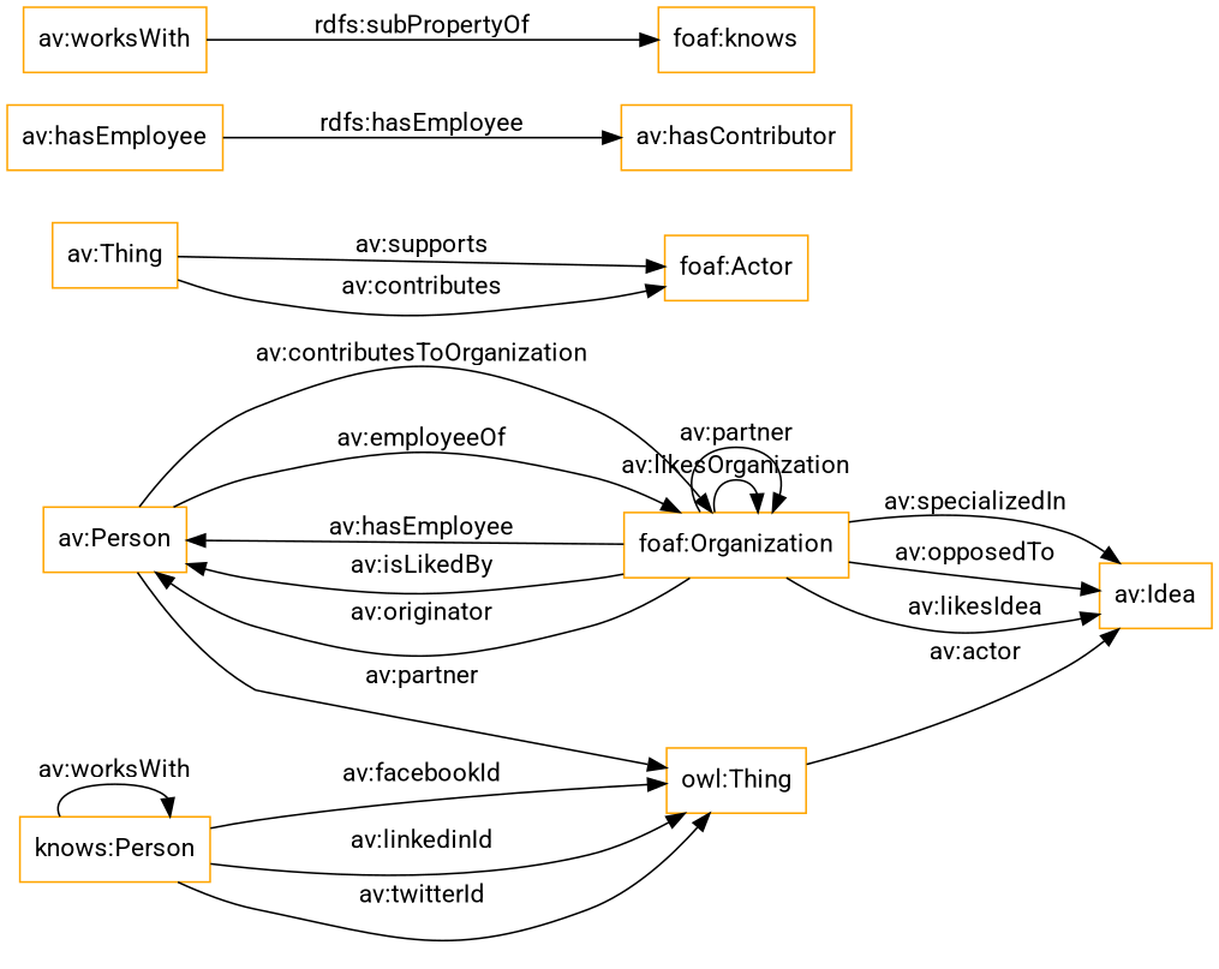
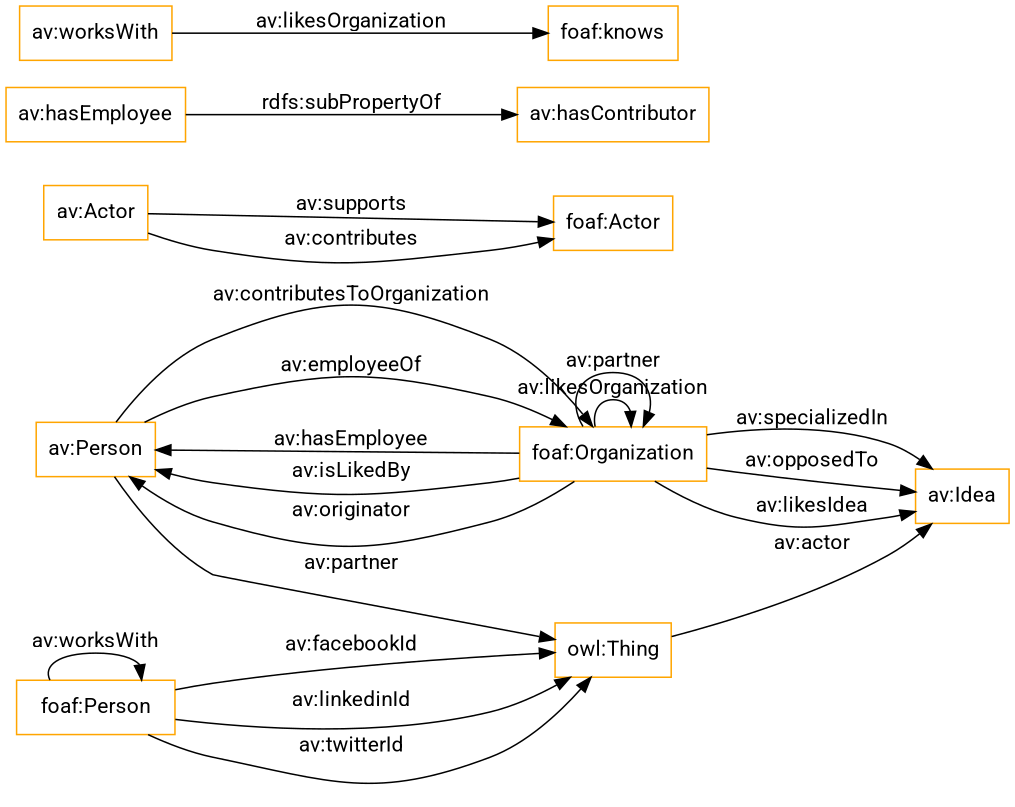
  digraph {
    fontname=Roboto
    rankdir=LR
    node [color=orange fontname=Roboto shape=rectangle]
    edge [fontname=Roboto]
    "av:Person"
    "foaf:Organization"
    "owl:Thing"
    "av:Idea"
    n5 [label="foaf:Actor"]
-   "av:Actor" [label="av:Thing"]
+   "av:Actor"
    "av:hasEmployee"
    "av:hasContributor"
    "av:worksWith"
    "foaf:knows"
-   "foaf:Person" [label="knows:Person"]
+   "foaf:Person"
    "av:Person" -> "foaf:Organization" [label="av:contributesToOrganization"]
    "av:Person" -> "foaf:Organization" [label="av:employeeOf"]
    "av:Person" -> "owl:Thing" [label="av:partner"]
    "foaf:Organization" -> "av:Person" [label="av:hasEmployee"]
    "foaf:Organization" -> "av:Person" [label="av:isLikedBy"]
    "foaf:Organization" -> "av:Person" [label="av:originator"]
    "foaf:Organization" -> "foaf:Organization" [label="av:likesOrganization"]
    "foaf:Organization" -> "foaf:Organization" [label="av:partner"]
    "foaf:Organization" -> "av:Idea" [label="av:specializedIn"]
    "foaf:Organization" -> "av:Idea" [label="av:opposedTo"]
    "foaf:Organization" -> "av:Idea" [label="av:likesIdea"]
    "owl:Thing" -> "av:Idea" [label="av:actor"]
    "av:Actor" -> n5 [label="av:supports"]
    "av:Actor" -> n5 [label="av:contributes"]
-   "av:hasEmployee" -> "av:hasContributor" [label="rdfs:hasEmployee"]
-   "av:worksWith" -> "foaf:knows" [label="rdfs:subPropertyOf"]
+   "av:hasEmployee" -> "av:hasContributor" [label="rdfs:subPropertyOf"]
+   "av:worksWith" -> "foaf:knows" [label="av:likesOrganization"]
    "foaf:Person" -> "owl:Thing" [label="av:facebookId"]
    "foaf:Person" -> "owl:Thing" [label="av:linkedinId"]
    "foaf:Person" -> "owl:Thing" [label="av:twitterId"]
    "foaf:Person" -> "foaf:Person" [label="av:worksWith"]
  }
